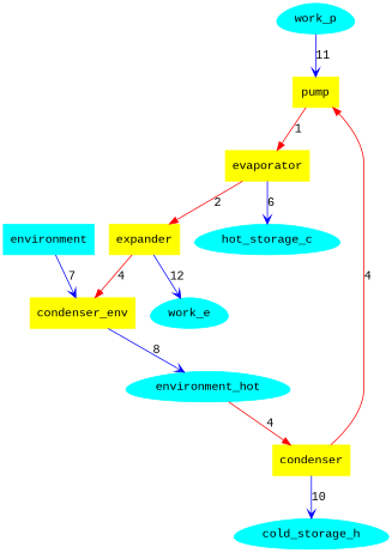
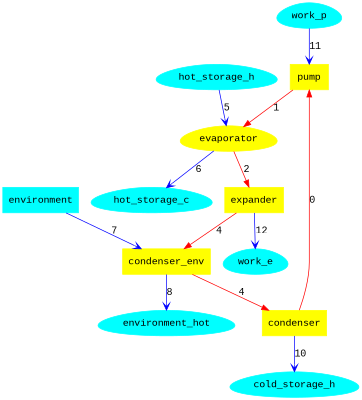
  digraph {
    fontname="Liberation Mono"
    node [color=cyan fontname="Liberation Mono" shape=box style=filled]
    edge [arrowhead=vee color=blue fontname="Liberation Mono"]
    pump [color=yellow]
-   evaporator [color=yellow]
+   evaporator [color=yellow shape=egg]
    expander [color=yellow]
    hot_storage_c [shape=egg]
    condenser [color=yellow]
    cold_storage_h [shape=egg]
    condenser_env [color=yellow]
    work_e [shape=egg]
    environment_hot [shape=egg]
+   hot_storage_h [shape=egg]
    environment
    work_p [shape=egg]
    pump -> evaporator [arrowhead=normal color=red label=1]
    evaporator -> expander [arrowhead=normal color=red label=2]
    evaporator -> hot_storage_c [label=6]
    expander -> condenser_env [arrowhead=normal color=red label=4]
    expander -> work_e [label=12]
-   condenser -> pump [arrowhead=normal color=red label=4]
+   condenser -> pump [arrowhead=normal color=red label=0]
    condenser -> cold_storage_h [label=10]
-   environment_hot -> condenser [arrowhead=normal color=red label=4]
+   condenser_env -> condenser [arrowhead=normal color=red label=4]
    condenser_env -> environment_hot [label=8]
+   hot_storage_h -> evaporator [label=5]
    environment -> condenser_env [label=7]
    work_p -> pump [label=11]
  }
